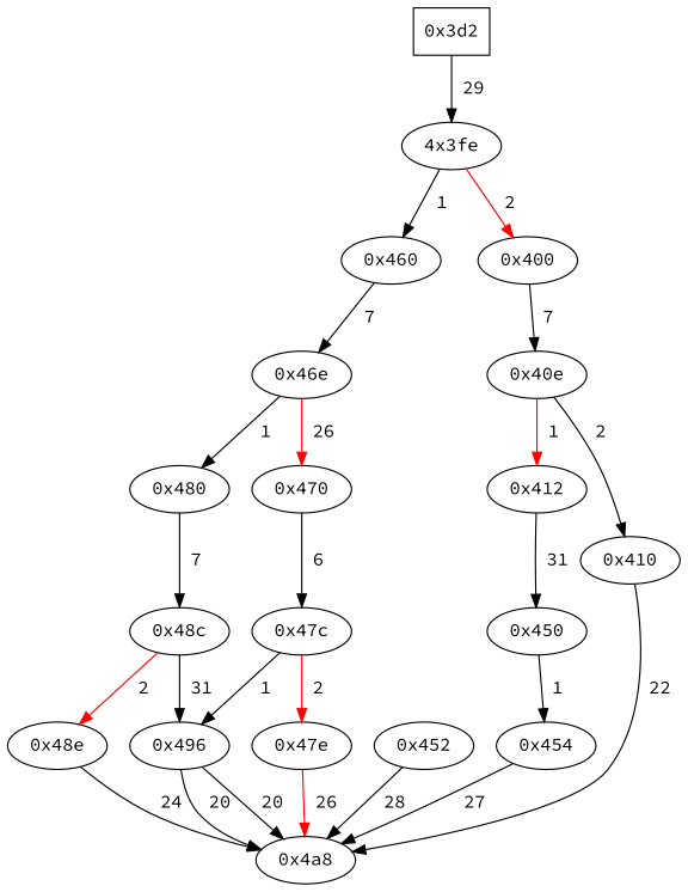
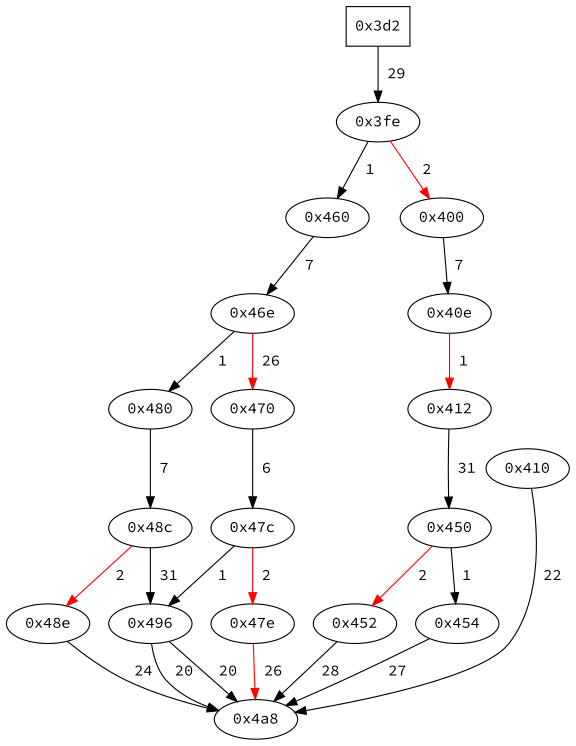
  digraph {
    fontname="Source Code Pro"
    node [fontname="Source Code Pro"]
    edge [color=black fontname="Source Code Pro"]
    n1 [label="0x3d2" shape=box]
-   n2 [label="4x3fe"]
+   n2 [label="0x3fe"]
    n3 [label="0x460"]
    n4 [label="0x400"]
    n5 [label="0x46e"]
    n6 [label="0x40e"]
    n7 [label="0x480"]
    n8 [label="0x470"]
    n9 [label="0x48c"]
    n10 [label="0x47c"]
    n11 [label="0x496"]
    n12 [label="0x48e"]
    n13 [label="0x4a8"]
    n14 [label="0x47e"]
    n15 [label="0x412"]
    n16 [label="0x410"]
    n17 [label="0x450"]
    n18 [label="0x454"]
    n19 [label="0x452"]
    n1 -> n2 [label=" 29"]
    n2 -> n3 [label=" 1"]
    n2 -> n4 [color=red label=" 2"]
    n3 -> n5 [label=" 7"]
    n4 -> n6 [label=" 7"]
    n5 -> n7 [label=" 1"]
    n5 -> n8 [color=red label=" 26"]
    n6 -> n15 [color=red label=" 1"]
-   n6 -> n16 [label=" 2"]
    n7 -> n9 [label=" 7"]
    n8 -> n10 [label=" 6"]
    n9 -> n11 [label=" 31"]
    n9 -> n12 [color=red label=" 2"]
    n10 -> n11 [label=" 1"]
    n10 -> n14 [color=red label=" 2"]
    n11 -> n13 [label=" 20"]
    n11 -> n13 [label=" 20"]
    n12 -> n13 [label=" 24"]
    n14 -> n13 [color=red label=" 26"]
    n15 -> n17 [label=" 31"]
    n16 -> n13 [label=" 22"]
    n17 -> n18 [label=" 1"]
+   n17 -> n19 [color=red label=" 2"]
    n18 -> n13 [label=" 27"]
    n19 -> n13 [label=" 28"]
  }
